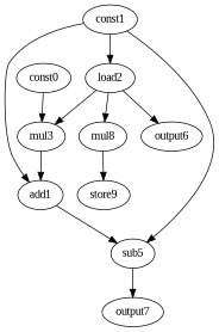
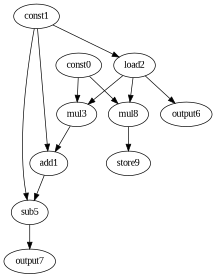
  digraph {
    fontname="Liberation Serif"
    node [fontname="Liberation Serif" opcode=mul]
    edge [fontname="Liberation Serif" operand=0]
    mul3
    const0 [opcode=const]
    mul8
    n4 [label=add1 opcode=add]
    store9 [opcode=store]
    load2 [opcode=load]
    const1 [opcode=const]
    sub5 [opcode=sub]
    output6 [opcode=output]
    output7 [opcode=output]
    mul3 -> n4 [operand=1]
    const0 -> mul3
+   const0 -> mul8
    mul8 -> store9 [operand=1]
    n4 -> sub5 [operand=1]
    load2 -> mul3 [operand=1]
    load2 -> mul8 [operand=1]
    load2 -> output6
    const1 -> n4
    const1 -> load2
    const1 -> sub5
    sub5 -> output7
  }
